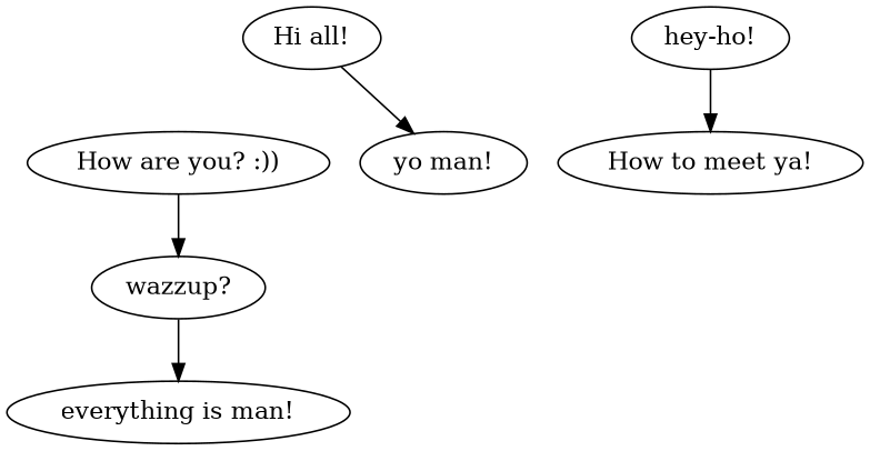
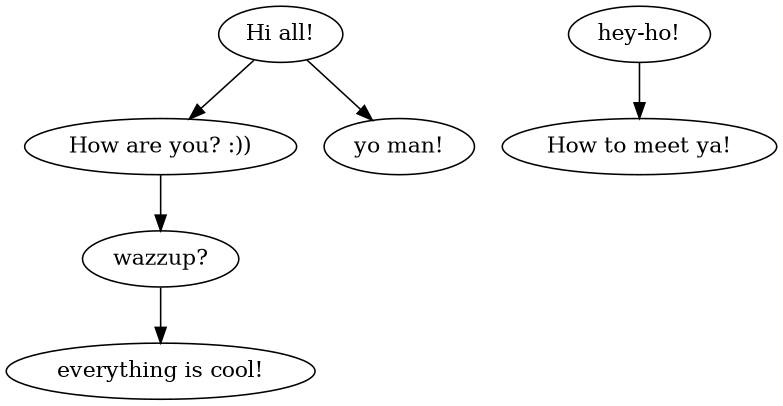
  digraph {
    n1 [label="Hi all!"]
    n2 [label="How are you? :))"]
    n3 [label="yo man!"]
    n4 [label="wazzup?"]
-   n5 [label="everything is man!"]
+   n5 [label="everything is cool!"]
    n6 [label="hey-ho!"]
    n7 [label="How to meet ya!"]
+   n1 -> n2
    n1 -> n3
    n2 -> n4
    n4 -> n5
    n6 -> n7
  }
